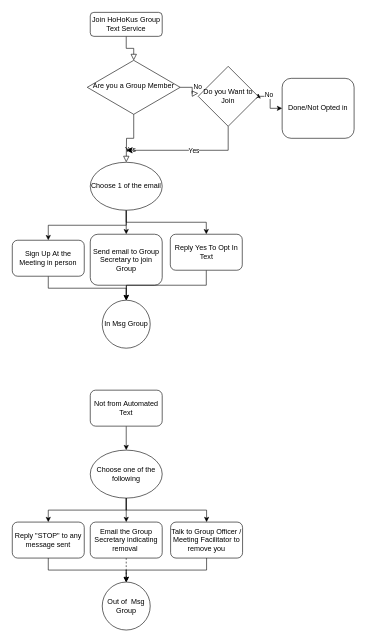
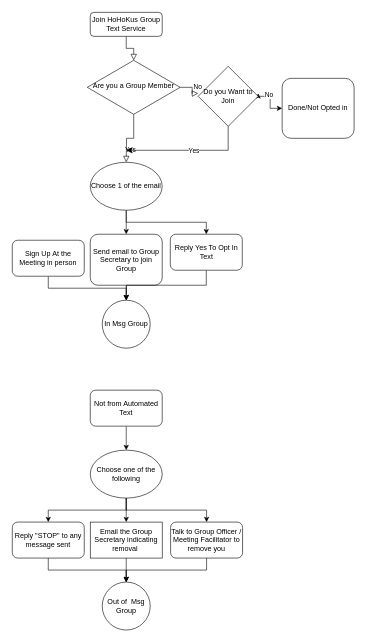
  <mxCell id="0" />
  <mxCell id="1" parent="0" />
  <mxCell id="2" value="" style="rounded=0;html=1;jettySize=auto;orthogonalLoop=1;fontSize=11;endArrow=block;endFill=0;endSize=8;strokeWidth=1;shadow=0;labelBackgroundColor=none;edgeStyle=orthogonalEdgeStyle;" parent="1" source="3" target="6" edge="1"><mxGeometry relative="1" as="geometry" /></mxCell>
  <mxCell id="3" value="Join HoHoKus Group Text Service" style="rounded=1;whiteSpace=wrap;html=1;fontSize=12;glass=0;strokeWidth=1;shadow=0;" parent="1" vertex="1"><mxGeometry x="150" y="20" width="120" height="40" as="geometry" /></mxCell>
  <mxCell id="4" value="Yes" style="rounded=0;html=1;jettySize=auto;orthogonalLoop=1;fontSize=11;endArrow=block;endFill=0;endSize=8;strokeWidth=1;shadow=0;labelBackgroundColor=none;edgeStyle=orthogonalEdgeStyle;" parent="1" source="6" edge="1"><mxGeometry y="20" relative="1" as="geometry"><mxPoint as="offset" /><mxPoint x="210" y="270" as="targetPoint" /></mxGeometry></mxCell>
  <mxCell id="5" value="No" style="edgeStyle=orthogonalEdgeStyle;rounded=0;html=1;jettySize=auto;orthogonalLoop=1;fontSize=11;endArrow=block;endFill=0;endSize=8;strokeWidth=1;shadow=0;labelBackgroundColor=none;" parent="1" source="6" edge="1"><mxGeometry x="-0.016" y="9" relative="1" as="geometry"><mxPoint as="offset" /><mxPoint x="330" y="155" as="targetPoint" /></mxGeometry></mxCell>
  <mxCell id="6" value="Are you a Group Member" style="rhombus;whiteSpace=wrap;html=1;shadow=0;fontFamily=Helvetica;fontSize=12;align=center;strokeWidth=1;spacing=6;spacingTop=-4;" parent="1" vertex="1"><mxGeometry x="145" y="100" width="155" height="90" as="geometry" /></mxCell>
  <mxCell id="7" style="edgeStyle=orthogonalEdgeStyle;rounded=0;orthogonalLoop=1;jettySize=auto;html=1;" edge="1" parent="1"><mxGeometry relative="1" as="geometry"><mxPoint x="430" y="155" as="targetPoint" /><mxPoint x="430" y="160" as="sourcePoint" /></mxGeometry></mxCell>
  <mxCell id="8" value="" style="edgeStyle=orthogonalEdgeStyle;rounded=0;orthogonalLoop=1;jettySize=auto;html=1;" edge="1" parent="1" source="10" target="11"><mxGeometry relative="1" as="geometry" /></mxCell>
  <mxCell id="9" value="No" style="edgeLabel;html=1;align=center;verticalAlign=middle;resizable=0;points=[];" vertex="1" connectable="0" parent="8"><mxGeometry x="-0.45" y="3" relative="1" as="geometry"><mxPoint as="offset" /></mxGeometry></mxCell>
  <mxCell id="10" value="Do you Want to Join" style="rhombus;whiteSpace=wrap;html=1;" vertex="1" parent="1"><mxGeometry x="330" y="110" width="100" height="100" as="geometry" /></mxCell>
  <mxCell id="11" value="Done/Not Opted in" style="rounded=1;whiteSpace=wrap;html=1;" vertex="1" parent="1"><mxGeometry x="470" y="130" width="120" height="100" as="geometry" /></mxCell>
  <mxCell id="12" value="" style="edgeStyle=elbowEdgeStyle;elbow=vertical;endArrow=classic;html=1;curved=0;rounded=0;endSize=8;startSize=8;exitX=0.5;exitY=1;exitDx=0;exitDy=0;" edge="1" parent="1" source="10"><mxGeometry width="50" height="50" relative="1" as="geometry"><mxPoint x="370" y="220" as="sourcePoint" /><mxPoint x="210" y="250" as="targetPoint" /><Array as="points"><mxPoint x="300" y="250" /></Array></mxGeometry></mxCell>
  <mxCell id="13" value="Yes" style="edgeLabel;html=1;align=center;verticalAlign=middle;resizable=0;points=[];" vertex="1" connectable="0" parent="12"><mxGeometry x="-0.067" relative="1" as="geometry"><mxPoint as="offset" /></mxGeometry></mxCell>
- <mxCell id="14" style="edgeStyle=orthogonalEdgeStyle;rounded=0;orthogonalLoop=1;jettySize=auto;html=1;exitX=0.5;exitY=1;exitDx=0;exitDy=0;entryX=0.5;entryY=0;entryDx=0;entryDy=0;" edge="1" parent="1" source="17" target="19"><mxGeometry relative="1" as="geometry" /></mxCell>
  <mxCell id="15" style="edgeStyle=orthogonalEdgeStyle;rounded=0;orthogonalLoop=1;jettySize=auto;html=1;exitX=0.5;exitY=1;exitDx=0;exitDy=0;entryX=0.5;entryY=0;entryDx=0;entryDy=0;" edge="1" parent="1" source="17" target="23"><mxGeometry relative="1" as="geometry" /></mxCell>
  <mxCell id="16" style="edgeStyle=orthogonalEdgeStyle;rounded=0;orthogonalLoop=1;jettySize=auto;html=1;entryX=0.5;entryY=0;entryDx=0;entryDy=0;" edge="1" parent="1" source="17" target="21"><mxGeometry relative="1" as="geometry" /></mxCell>
  <mxCell id="17" value="Choose 1 of the email" style="ellipse;whiteSpace=wrap;html=1;" vertex="1" parent="1"><mxGeometry x="150" y="270" width="120" height="80" as="geometry" /></mxCell>
  <mxCell id="18" style="edgeStyle=orthogonalEdgeStyle;rounded=0;orthogonalLoop=1;jettySize=auto;html=1;exitX=0.5;exitY=1;exitDx=0;exitDy=0;entryX=0.5;entryY=0;entryDx=0;entryDy=0;" edge="1" parent="1" source="19" target="24"><mxGeometry relative="1" as="geometry" /></mxCell>
  <mxCell id="19" value="Sign Up At the Meeting in person" style="rounded=1;whiteSpace=wrap;html=1;" vertex="1" parent="1"><mxGeometry x="20" y="400" width="120" height="60" as="geometry" /></mxCell>
  <mxCell id="20" style="edgeStyle=orthogonalEdgeStyle;rounded=0;orthogonalLoop=1;jettySize=auto;html=1;exitX=0.5;exitY=1;exitDx=0;exitDy=0;entryX=0.5;entryY=0;entryDx=0;entryDy=0;" edge="1" parent="1" source="21" target="24"><mxGeometry relative="1" as="geometry" /></mxCell>
  <mxCell id="21" value="Send email to Group Secretary to join Group" style="rounded=1;whiteSpace=wrap;html=1;" vertex="1" parent="1"><mxGeometry x="150" y="390" width="120" height="85" as="geometry" /></mxCell>
  <mxCell id="22" style="edgeStyle=orthogonalEdgeStyle;rounded=0;orthogonalLoop=1;jettySize=auto;html=1;exitX=0.5;exitY=1;exitDx=0;exitDy=0;" edge="1" parent="1" source="23"><mxGeometry relative="1" as="geometry"><mxPoint x="210" y="500" as="targetPoint" /></mxGeometry></mxCell>
  <mxCell id="23" value="Reply Yes To Opt In Text" style="rounded=1;whiteSpace=wrap;html=1;" vertex="1" parent="1"><mxGeometry x="283.5" y="390" width="120" height="60" as="geometry" /></mxCell>
  <mxCell id="24" value="In Msg Group" style="ellipse;whiteSpace=wrap;html=1;aspect=fixed;" vertex="1" parent="1"><mxGeometry x="170" y="500" width="80" height="80" as="geometry" /></mxCell>
  <mxCell id="25" style="edgeStyle=orthogonalEdgeStyle;rounded=0;orthogonalLoop=1;jettySize=auto;html=1;exitX=0.5;exitY=1;exitDx=0;exitDy=0;" edge="1" parent="1" source="26" target="30"><mxGeometry relative="1" as="geometry" /></mxCell>
  <mxCell id="26" value="Not from Automated Text" style="rounded=1;whiteSpace=wrap;html=1;" vertex="1" parent="1"><mxGeometry x="150" y="650" width="120" height="60" as="geometry" /></mxCell>
  <mxCell id="27" style="edgeStyle=orthogonalEdgeStyle;rounded=0;orthogonalLoop=1;jettySize=auto;html=1;exitX=0.5;exitY=1;exitDx=0;exitDy=0;entryX=0.5;entryY=0;entryDx=0;entryDy=0;" edge="1" parent="1" source="30" target="32"><mxGeometry relative="1" as="geometry" /></mxCell>
  <mxCell id="28" style="edgeStyle=orthogonalEdgeStyle;rounded=0;orthogonalLoop=1;jettySize=auto;html=1;exitX=0.5;exitY=1;exitDx=0;exitDy=0;entryX=0.5;entryY=0;entryDx=0;entryDy=0;" edge="1" parent="1" source="30" target="36"><mxGeometry relative="1" as="geometry" /></mxCell>
  <mxCell id="29" style="edgeStyle=orthogonalEdgeStyle;rounded=0;orthogonalLoop=1;jettySize=auto;html=1;exitX=0.5;exitY=1;exitDx=0;exitDy=0;entryX=0.5;entryY=0;entryDx=0;entryDy=0;" edge="1" parent="1" source="30" target="34"><mxGeometry relative="1" as="geometry" /></mxCell>
  <mxCell id="30" value="Choose one of the following" style="ellipse;whiteSpace=wrap;html=1;" vertex="1" parent="1"><mxGeometry x="150" y="750" width="120" height="80" as="geometry" /></mxCell>
  <mxCell id="31" style="edgeStyle=orthogonalEdgeStyle;rounded=0;orthogonalLoop=1;jettySize=auto;html=1;exitX=0.5;exitY=1;exitDx=0;exitDy=0;entryX=0.5;entryY=0;entryDx=0;entryDy=0;" edge="1" parent="1" source="32" target="37"><mxGeometry relative="1" as="geometry"><Array as="points"><mxPoint x="80" y="950" /><mxPoint x="210" y="950" /></Array></mxGeometry></mxCell>
  <mxCell id="32" value="Reply &quot;STOP&quot; to any message sent" style="rounded=1;whiteSpace=wrap;html=1;" vertex="1" parent="1"><mxGeometry x="20" y="870" width="120" height="60" as="geometry" /></mxCell>
- <mxCell id="33" style="edgeStyle=orthogonalEdgeStyle;rounded=0;orthogonalLoop=1;jettySize=auto;html=1;exitX=0.5;exitY=1;exitDx=0;exitDy=0;entryX=0.5;entryY=0;entryDx=0;entryDy=0;dashed=1;" edge="1" parent="1" source="34" target="37"><mxGeometry relative="1" as="geometry" /></mxCell>
- <mxCell id="34" value="Email the Group Secretary indicating removal&amp;nbsp;" style="rounded=1;whiteSpace=wrap;html=1;" vertex="1" parent="1"><mxGeometry x="150" y="870" width="120" height="60" as="geometry" /></mxCell>
+ <mxCell id="33" style="edgeStyle=orthogonalEdgeStyle;rounded=0;orthogonalLoop=1;jettySize=auto;html=1;exitX=0.5;exitY=1;exitDx=0;exitDy=0;entryX=0.5;entryY=0;entryDx=0;entryDy=0;" edge="1" parent="1" source="34" target="37"><mxGeometry relative="1" as="geometry" /></mxCell>
+ <mxCell id="34" value="Email the Group Secretary indicating removal&amp;nbsp;" style="whiteSpace=wrap;html=1;rounded=0;" vertex="1" parent="1"><mxGeometry x="150" y="870" width="120" height="60" as="geometry" /></mxCell>
  <mxCell id="35" style="edgeStyle=orthogonalEdgeStyle;rounded=0;orthogonalLoop=1;jettySize=auto;html=1;exitX=0.5;exitY=1;exitDx=0;exitDy=0;entryX=0.5;entryY=0;entryDx=0;entryDy=0;" edge="1" parent="1" source="36" target="37"><mxGeometry relative="1" as="geometry" /></mxCell>
  <mxCell id="36" value="Talk to Group Officer / Meeting Facilitator to remove you" style="rounded=1;whiteSpace=wrap;html=1;" vertex="1" parent="1"><mxGeometry x="284" y="870" width="120" height="60" as="geometry" /></mxCell>
  <mxCell id="37" value="Out of&amp;nbsp; Msg Group" style="ellipse;whiteSpace=wrap;html=1;aspect=fixed;" vertex="1" parent="1"><mxGeometry x="170" y="970" width="80" height="80" as="geometry" /></mxCell>
